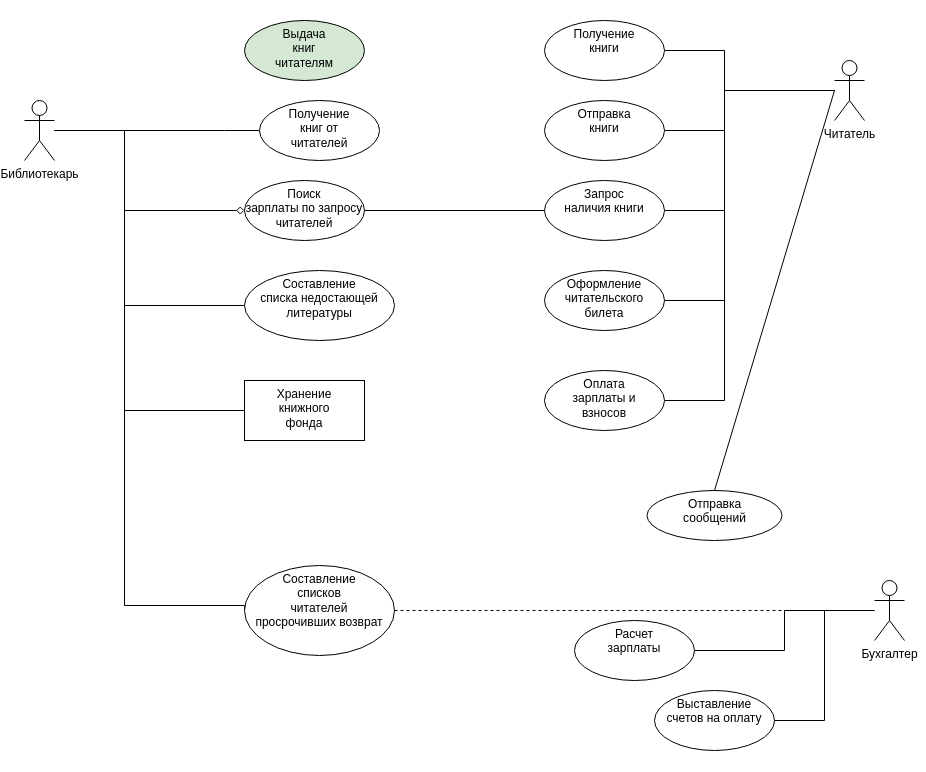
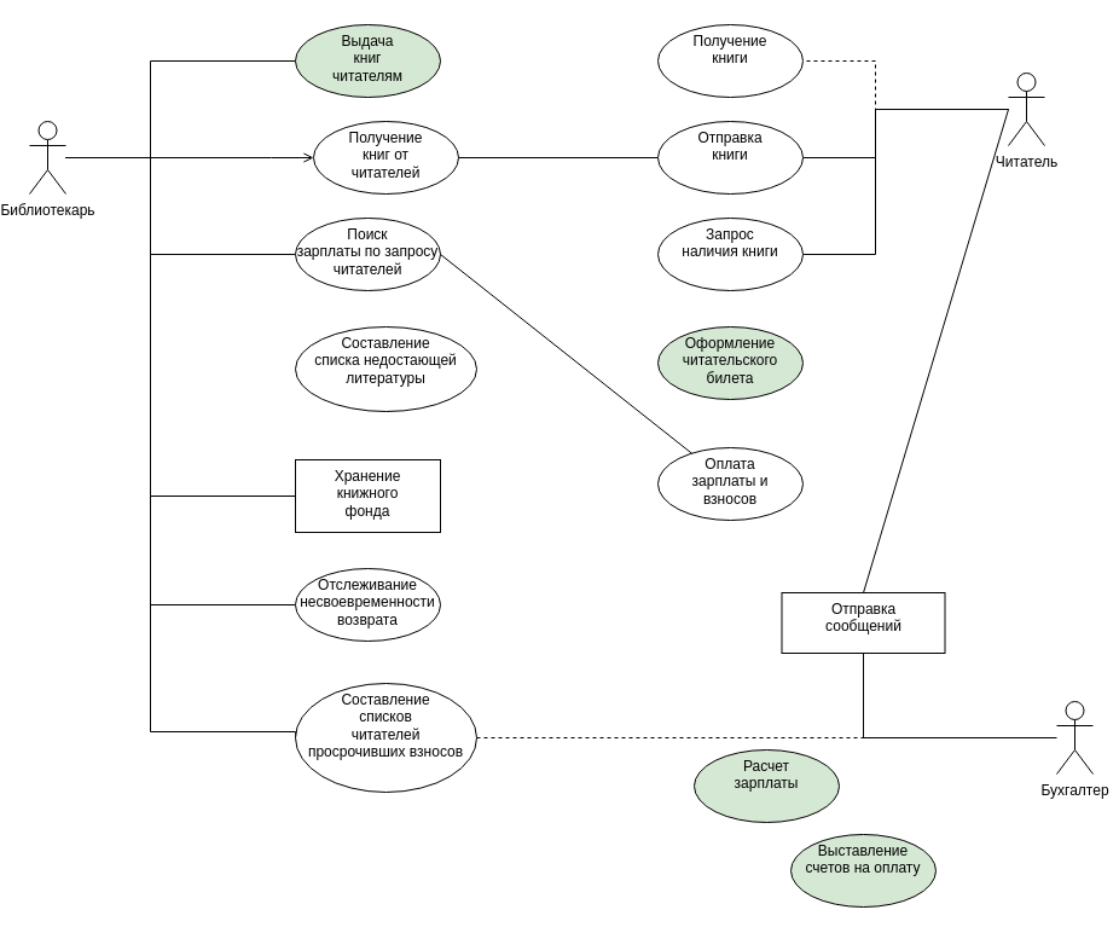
  <mxCell id="0" />
  <mxCell id="1" parent="0" />
- <mxCell id="3" value="" style="edgeStyle=orthogonalEdgeStyle;rounded=0;orthogonalLoop=1;jettySize=auto;html=1;endArrow=none;endFill=0;entryX=0;entryY=0.5;entryDx=0;entryDy=0;" edge="1" parent="1" source="9" target="17"><mxGeometry relative="1" as="geometry"><Array as="points"><mxPoint x="220" y="130" /></Array></mxGeometry></mxCell>
- <mxCell id="4" value="" style="edgeStyle=orthogonalEdgeStyle;rounded=0;orthogonalLoop=1;jettySize=auto;html=1;endArrow=diamond;endFill=0;entryX=0;entryY=0.5;entryDx=0;entryDy=0;" edge="1" parent="1" source="9" target="18"><mxGeometry relative="1" as="geometry"><Array as="points"><mxPoint x="120" y="130" /><mxPoint x="120" y="210" /></Array></mxGeometry></mxCell>
+ <mxCell id="2" value="" style="edgeStyle=orthogonalEdgeStyle;rounded=0;orthogonalLoop=1;jettySize=auto;html=1;endArrow=none;endFill=0;entryX=0;entryY=0.5;entryDx=0;entryDy=0;" edge="1" parent="1" source="9" target="16"><mxGeometry relative="1" as="geometry"><Array as="points"><mxPoint x="120" y="130" /><mxPoint x="120" y="50" /></Array></mxGeometry></mxCell>
+ <mxCell id="3" value="" style="edgeStyle=orthogonalEdgeStyle;rounded=0;orthogonalLoop=1;jettySize=auto;html=1;endArrow=open;endFill=0;entryX=0;entryY=0.5;entryDx=0;entryDy=0;" edge="1" parent="1" source="9" target="17"><mxGeometry relative="1" as="geometry"><Array as="points"><mxPoint x="220" y="130" /></Array></mxGeometry></mxCell>
+ <mxCell id="4" value="" style="edgeStyle=orthogonalEdgeStyle;rounded=0;orthogonalLoop=1;jettySize=auto;html=1;endArrow=none;endFill=0;entryX=0;entryY=0.5;entryDx=0;entryDy=0;" edge="1" parent="1" source="9" target="18"><mxGeometry relative="1" as="geometry"><Array as="points"><mxPoint x="120" y="130" /><mxPoint x="120" y="210" /></Array></mxGeometry></mxCell>
  <mxCell id="5" value="" style="edgeStyle=orthogonalEdgeStyle;rounded=0;orthogonalLoop=1;jettySize=auto;html=1;endArrow=none;endFill=0;entryX=0;entryY=0.5;entryDx=0;entryDy=0;" edge="1" parent="1" source="9" target="19"><mxGeometry relative="1" as="geometry"><Array as="points"><mxPoint x="120" y="130" /><mxPoint x="120" y="410" /></Array></mxGeometry></mxCell>
- <mxCell id="6" value="" style="edgeStyle=orthogonalEdgeStyle;rounded=0;orthogonalLoop=1;jettySize=auto;html=1;endArrow=none;endFill=0;" edge="1" parent="1" source="9" target="20"><mxGeometry relative="1" as="geometry"><Array as="points"><mxPoint x="120" y="130" /><mxPoint x="120" y="305" /></Array></mxGeometry></mxCell>
+ <mxCell id="7" value="" style="edgeStyle=orthogonalEdgeStyle;rounded=0;orthogonalLoop=1;jettySize=auto;html=1;endArrow=none;endFill=0;" edge="1" parent="1" source="9" target="21"><mxGeometry relative="1" as="geometry"><Array as="points"><mxPoint x="120" y="130" /><mxPoint x="120" y="500" /></Array></mxGeometry></mxCell>
  <mxCell id="8" value="" style="edgeStyle=orthogonalEdgeStyle;rounded=0;orthogonalLoop=1;jettySize=auto;html=1;endArrow=none;endFill=0;entryX=0;entryY=0.5;entryDx=0;entryDy=0;" edge="1" parent="1" source="9" target="35"><mxGeometry relative="1" as="geometry"><Array as="points"><mxPoint x="120" y="130" /><mxPoint x="120" y="605" /></Array></mxGeometry></mxCell>
  <mxCell id="9" value="Библиотекарь" style="shape=umlActor;verticalLabelPosition=bottom;verticalAlign=top;html=1;" vertex="1" parent="1"><mxGeometry x="20" y="100" width="30" height="60" as="geometry" /></mxCell>
- <mxCell id="10" value="" style="edgeStyle=orthogonalEdgeStyle;rounded=0;orthogonalLoop=1;jettySize=auto;html=1;endArrow=none;endFill=0;" edge="1" parent="1" source="15" target="22"><mxGeometry relative="1" as="geometry"><Array as="points"><mxPoint x="720" y="90" /><mxPoint x="720" y="300" /></Array></mxGeometry></mxCell>
- <mxCell id="11" value="" style="edgeStyle=orthogonalEdgeStyle;rounded=0;orthogonalLoop=1;jettySize=auto;html=1;endArrow=none;endFill=0;" edge="1" parent="1" source="15" target="23"><mxGeometry relative="1" as="geometry"><Array as="points"><mxPoint x="720" y="90" /><mxPoint x="720" y="50" /></Array></mxGeometry></mxCell>
+ <mxCell id="11" value="" style="edgeStyle=orthogonalEdgeStyle;rounded=0;orthogonalLoop=1;jettySize=auto;html=1;endArrow=none;endFill=0;dashed=1;" edge="1" parent="1" source="15" target="23"><mxGeometry relative="1" as="geometry"><Array as="points"><mxPoint x="720" y="90" /><mxPoint x="720" y="50" /></Array></mxGeometry></mxCell>
  <mxCell id="12" value="" style="edgeStyle=orthogonalEdgeStyle;rounded=0;orthogonalLoop=1;jettySize=auto;html=1;endArrow=none;endFill=0;" edge="1" parent="1" source="15" target="25"><mxGeometry relative="1" as="geometry"><Array as="points"><mxPoint x="720" y="90" /><mxPoint x="720" y="130" /></Array></mxGeometry></mxCell>
  <mxCell id="13" value="" style="edgeStyle=orthogonalEdgeStyle;rounded=0;orthogonalLoop=1;jettySize=auto;html=1;endArrow=none;endFill=0;entryX=1;entryY=0.5;entryDx=0;entryDy=0;" edge="1" parent="1" source="15" target="26"><mxGeometry relative="1" as="geometry"><Array as="points"><mxPoint x="720" y="90" /><mxPoint x="720" y="210" /></Array></mxGeometry></mxCell>
- <mxCell id="14" value="" style="edgeStyle=orthogonalEdgeStyle;rounded=0;orthogonalLoop=1;jettySize=auto;html=1;endArrow=none;endFill=0;" edge="1" parent="1" source="15" target="27"><mxGeometry relative="1" as="geometry"><Array as="points"><mxPoint x="720" y="90" /><mxPoint x="720" y="400" /></Array></mxGeometry></mxCell>
  <mxCell id="15" value="Читатель" style="shape=umlActor;verticalLabelPosition=bottom;verticalAlign=top;html=1;" vertex="1" parent="1"><mxGeometry x="830" y="60" width="30" height="60" as="geometry" /></mxCell>
  <mxCell id="16" value="Выдача&lt;br&gt;книг&lt;br&gt;читателям" style="ellipse;whiteSpace=wrap;html=1;verticalAlign=top;fillColor=#d5e8d4;" vertex="1" parent="1"><mxGeometry x="240" y="20" width="120" height="60" as="geometry" /></mxCell>
  <mxCell id="17" value="Получение&lt;br&gt;книг от&lt;br&gt;читателей" style="ellipse;whiteSpace=wrap;html=1;verticalAlign=top;" vertex="1" parent="1"><mxGeometry x="255" y="100" width="120" height="60" as="geometry" /></mxCell>
  <mxCell id="18" value="Поиск&lt;br&gt;зарплаты по запросу&lt;br&gt;читателей" style="ellipse;whiteSpace=wrap;html=1;verticalAlign=top;" vertex="1" parent="1"><mxGeometry x="240" y="180" width="120" height="60" as="geometry" /></mxCell>
  <mxCell id="19" value="Хранение&lt;br&gt;книжного&lt;br&gt;фонда" style="whiteSpace=wrap;html=1;verticalAlign=top;rounded=0;" vertex="1" parent="1"><mxGeometry x="240" y="380" width="120" height="60" as="geometry" /></mxCell>
  <mxCell id="20" value="Составление&lt;br&gt;списка недостающей литературы" style="ellipse;whiteSpace=wrap;html=1;verticalAlign=top;" vertex="1" parent="1"><mxGeometry x="240" y="270" width="150" height="70" as="geometry" /></mxCell>
- <mxCell id="22" value="Оформление&lt;br&gt;читательского&lt;br&gt;билета" style="ellipse;whiteSpace=wrap;html=1;verticalAlign=top;" vertex="1" parent="1"><mxGeometry x="540" y="270" width="120" height="60" as="geometry" /></mxCell>
+ <mxCell id="21" value="Отслеживание&lt;br&gt;несвоевременности&lt;br&gt;возврата" style="ellipse;whiteSpace=wrap;html=1;verticalAlign=top;" vertex="1" parent="1"><mxGeometry x="240" y="470" width="120" height="60" as="geometry" /></mxCell>
+ <mxCell id="22" value="Оформление&lt;br&gt;читательского&lt;br&gt;билета" style="ellipse;whiteSpace=wrap;html=1;verticalAlign=top;fillColor=#d5e8d4;" vertex="1" parent="1"><mxGeometry x="540" y="270" width="120" height="60" as="geometry" /></mxCell>
  <mxCell id="23" value="Получение&lt;br&gt;книги" style="ellipse;whiteSpace=wrap;html=1;verticalAlign=top;" vertex="1" parent="1"><mxGeometry x="540" y="20" width="120" height="60" as="geometry" /></mxCell>
+ <mxCell id="24" style="edgeStyle=orthogonalEdgeStyle;rounded=0;orthogonalLoop=1;jettySize=auto;html=1;exitX=0;exitY=0.5;exitDx=0;exitDy=0;entryX=1;entryY=0.5;entryDx=0;entryDy=0;endArrow=none;endFill=0;" edge="1" parent="1" source="25" target="17"><mxGeometry relative="1" as="geometry" /></mxCell>
  <mxCell id="25" value="Отправка&lt;br&gt;книги" style="ellipse;whiteSpace=wrap;html=1;verticalAlign=top;" vertex="1" parent="1"><mxGeometry x="540" y="100" width="120" height="60" as="geometry" /></mxCell>
  <mxCell id="26" value="Запрос&lt;br&gt;наличия книги" style="ellipse;whiteSpace=wrap;html=1;verticalAlign=top;" vertex="1" parent="1"><mxGeometry x="540" y="180" width="120" height="60" as="geometry" /></mxCell>
  <mxCell id="27" value="Оплата&lt;br&gt;зарплаты и&lt;br&gt;взносов" style="ellipse;whiteSpace=wrap;html=1;verticalAlign=top;" vertex="1" parent="1"><mxGeometry x="540" y="370" width="120" height="60" as="geometry" /></mxCell>
- <mxCell id="28" value="" style="edgeStyle=orthogonalEdgeStyle;rounded=0;orthogonalLoop=1;jettySize=auto;html=1;endArrow=none;endFill=0;" edge="1" parent="1" source="30" target="31"><mxGeometry relative="1" as="geometry" /></mxCell>
- <mxCell id="29" value="" style="edgeStyle=orthogonalEdgeStyle;rounded=0;orthogonalLoop=1;jettySize=auto;html=1;endArrow=none;endFill=0;" edge="1" parent="1" source="30" target="32"><mxGeometry relative="1" as="geometry"><Array as="points"><mxPoint x="820" y="610" /><mxPoint x="820" y="720" /></Array></mxGeometry></mxCell>
+ <mxCell id="28" value="" style="edgeStyle=orthogonalEdgeStyle;rounded=0;orthogonalLoop=1;jettySize=auto;html=1;endArrow=none;endFill=0;" edge="1" parent="1" source="30" target="33"><mxGeometry relative="1" as="geometry" /></mxCell>
  <mxCell id="30" value="Бухгалтер" style="shape=umlActor;verticalLabelPosition=bottom;verticalAlign=top;html=1;" vertex="1" parent="1"><mxGeometry x="870" y="580" width="30" height="60" as="geometry" /></mxCell>
- <mxCell id="31" value="Расчет&lt;br&gt;зарплаты" style="ellipse;whiteSpace=wrap;html=1;verticalAlign=top;" vertex="1" parent="1"><mxGeometry x="570" y="620" width="120" height="60" as="geometry" /></mxCell>
- <mxCell id="32" value="Выставление&lt;br&gt;счетов на оплату" style="ellipse;whiteSpace=wrap;html=1;verticalAlign=top;" vertex="1" parent="1"><mxGeometry x="650" y="690" width="120" height="60" as="geometry" /></mxCell>
- <mxCell id="33" value="Отправка&lt;br&gt;сообщений" style="ellipse;whiteSpace=wrap;html=1;verticalAlign=top;" vertex="1" parent="1"><mxGeometry x="642.5" y="490" width="135" height="50" as="geometry" /></mxCell>
- <mxCell id="34" value="" style="endArrow=none;startArrow=none;html=1;rounded=0;entryX=0;entryY=0.5;entryDx=0;entryDy=0;exitX=1;exitY=0.5;exitDx=0;exitDy=0;endFill=0;startFill=0;" edge="1" parent="1" source="18" target="26"><mxGeometry width="50" height="50" relative="1" as="geometry"><mxPoint x="270" y="380" as="sourcePoint" /><mxPoint x="320" y="330" as="targetPoint" /></mxGeometry></mxCell>
- <mxCell id="35" value="Составление&lt;br&gt;списков&lt;br&gt;читателей&lt;br&gt;просрочивших возврат" style="ellipse;whiteSpace=wrap;html=1;verticalAlign=top;" vertex="1" parent="1"><mxGeometry x="240" y="565" width="150" height="90" as="geometry" /></mxCell>
+ <mxCell id="31" value="Расчет&lt;br&gt;зарплаты" style="ellipse;whiteSpace=wrap;html=1;verticalAlign=top;fillColor=#d5e8d4;" vertex="1" parent="1"><mxGeometry x="570" y="620" width="120" height="60" as="geometry" /></mxCell>
+ <mxCell id="32" value="Выставление&lt;br&gt;счетов на оплату" style="ellipse;whiteSpace=wrap;html=1;verticalAlign=top;fillColor=#d5e8d4;" vertex="1" parent="1"><mxGeometry x="650" y="690" width="120" height="60" as="geometry" /></mxCell>
+ <mxCell id="33" value="Отправка&lt;br&gt;сообщений" style="whiteSpace=wrap;html=1;verticalAlign=top;rounded=0;" vertex="1" parent="1"><mxGeometry x="642.5" y="490" width="135" height="50" as="geometry" /></mxCell>
+ <mxCell id="34" value="" style="endArrow=none;startArrow=none;html=1;rounded=0;exitX=1;exitY=0.5;exitDx=0;exitDy=0;endFill=0;startFill=0;" edge="1" parent="1" source="18" target="27"><mxGeometry width="50" height="50" relative="1" as="geometry"><mxPoint x="270" y="380" as="sourcePoint" /><mxPoint x="320" y="330" as="targetPoint" /></mxGeometry></mxCell>
+ <mxCell id="35" value="Составление&lt;br&gt;списков&lt;br&gt;читателей&lt;br&gt;просрочивших взносов" style="ellipse;whiteSpace=wrap;html=1;verticalAlign=top;" vertex="1" parent="1"><mxGeometry x="240" y="565" width="150" height="90" as="geometry" /></mxCell>
  <mxCell id="36" value="" style="endArrow=none;html=1;rounded=0;exitX=1;exitY=0.5;exitDx=0;exitDy=0;dashed=1;" edge="1" parent="1" source="35" target="30"><mxGeometry width="50" height="50" relative="1" as="geometry"><mxPoint x="310" y="440" as="sourcePoint" /><mxPoint x="360" y="390" as="targetPoint" /></mxGeometry></mxCell>
  <mxCell id="37" value="" style="endArrow=none;html=1;rounded=0;exitX=0.5;exitY=0;exitDx=0;exitDy=0;" edge="1" parent="1" source="33"><mxGeometry width="50" height="50" relative="1" as="geometry"><mxPoint x="310" y="440" as="sourcePoint" /><mxPoint x="830" y="90" as="targetPoint" /></mxGeometry></mxCell>
